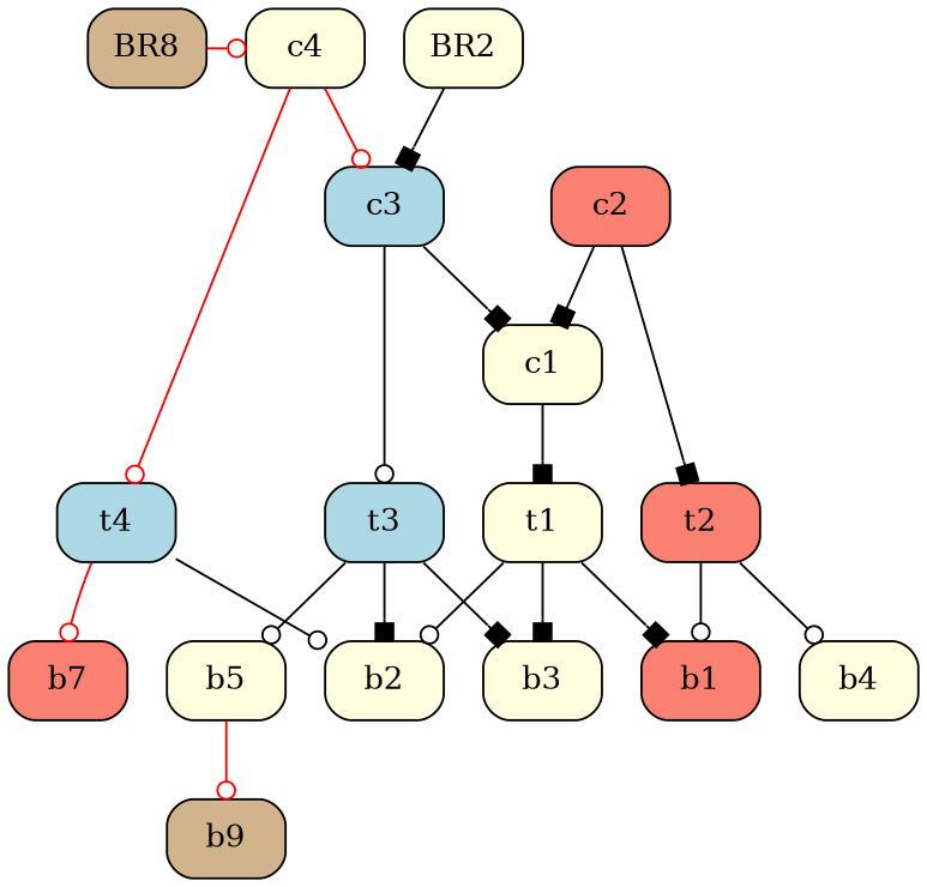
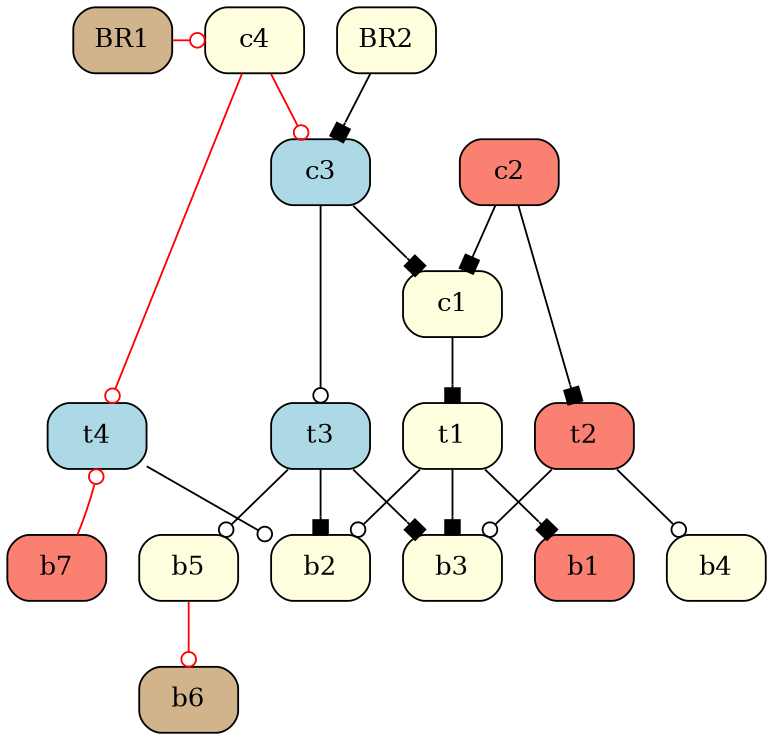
  digraph {
    fontcolor=black
    node [fillcolor=lightyellow fontsize=14 shape=box style="rounded,filled"]
    edge [arrowhead=odot fontsize=9]
-   BR1 [fillcolor=tan label=BR8]
+   BR1 [fillcolor=tan]
    BR2
    c1
    c2 [fillcolor=salmon]
    c3 [fillcolor=lightblue]
    c4
    t1
    t2 [fillcolor=salmon]
    t3 [fillcolor=lightblue]
    t4 [fillcolor=lightblue]
    b1 [fillcolor=salmon]
    b2
    b3
    b4
    b5
-   b6 [fillcolor=tan label=b9]
+   b6 [fillcolor=tan]
    b7 [fillcolor=salmon]
    subgraph sub_1 {
      BR1
      BR2
    }
    subgraph sub_2 {
      c1
      c2
      c3
      c4
    }
    subgraph sub_3 {
      rank=same
      t1
      t2
      t3
      t4
    }
    subgraph sub_4 {
      b1
      b2
      b3
      b4
      b5
      b6
      b7
    }
    subgraph sub_5 {
      BR1
      BR2
      c1
      c2
      c3
      t1
      t2
      t3
      t4
      b1
      b2
      b3
      b4
      b5
    }
    subgraph sub_6 {
      BR1
      c2
      c3
      c4
      t4
      b6
      b7
    }
    BR1 -> c4 [color=red constraint=false fontcolor=red fontsize=14]
    BR2 -> c3 [arrowhead=box constraint=false]
    c1 -> t1 [arrowhead=box]
    c2 -> c1 [arrowhead=box]
    c2 -> t2 [arrowhead=box]
    c3 -> c1 [arrowhead=box]
    c3 -> t3
    c4 -> c3 [color=red fontcolor=red fontsize=14]
    c4 -> t4 [color=red fontcolor=red fontsize=14]
    t1 -> b1 [arrowhead=box]
    t1 -> b2
    t1 -> b3 [arrowhead=box]
-   t2 -> b1
+   t2 -> b3
    t2 -> b4
    t3 -> b2 [arrowhead=box]
    t3 -> b3 [arrowhead=box]
    t3 -> b5
    t4 -> b2
-   t4 -> b7 [color=red fontcolor=red fontsize=14]
+   b7 -> t4 [color=red fontcolor=red fontsize=14]
    b5 -> b6 [color=red fontcolor=red fontsize=14]
  }
